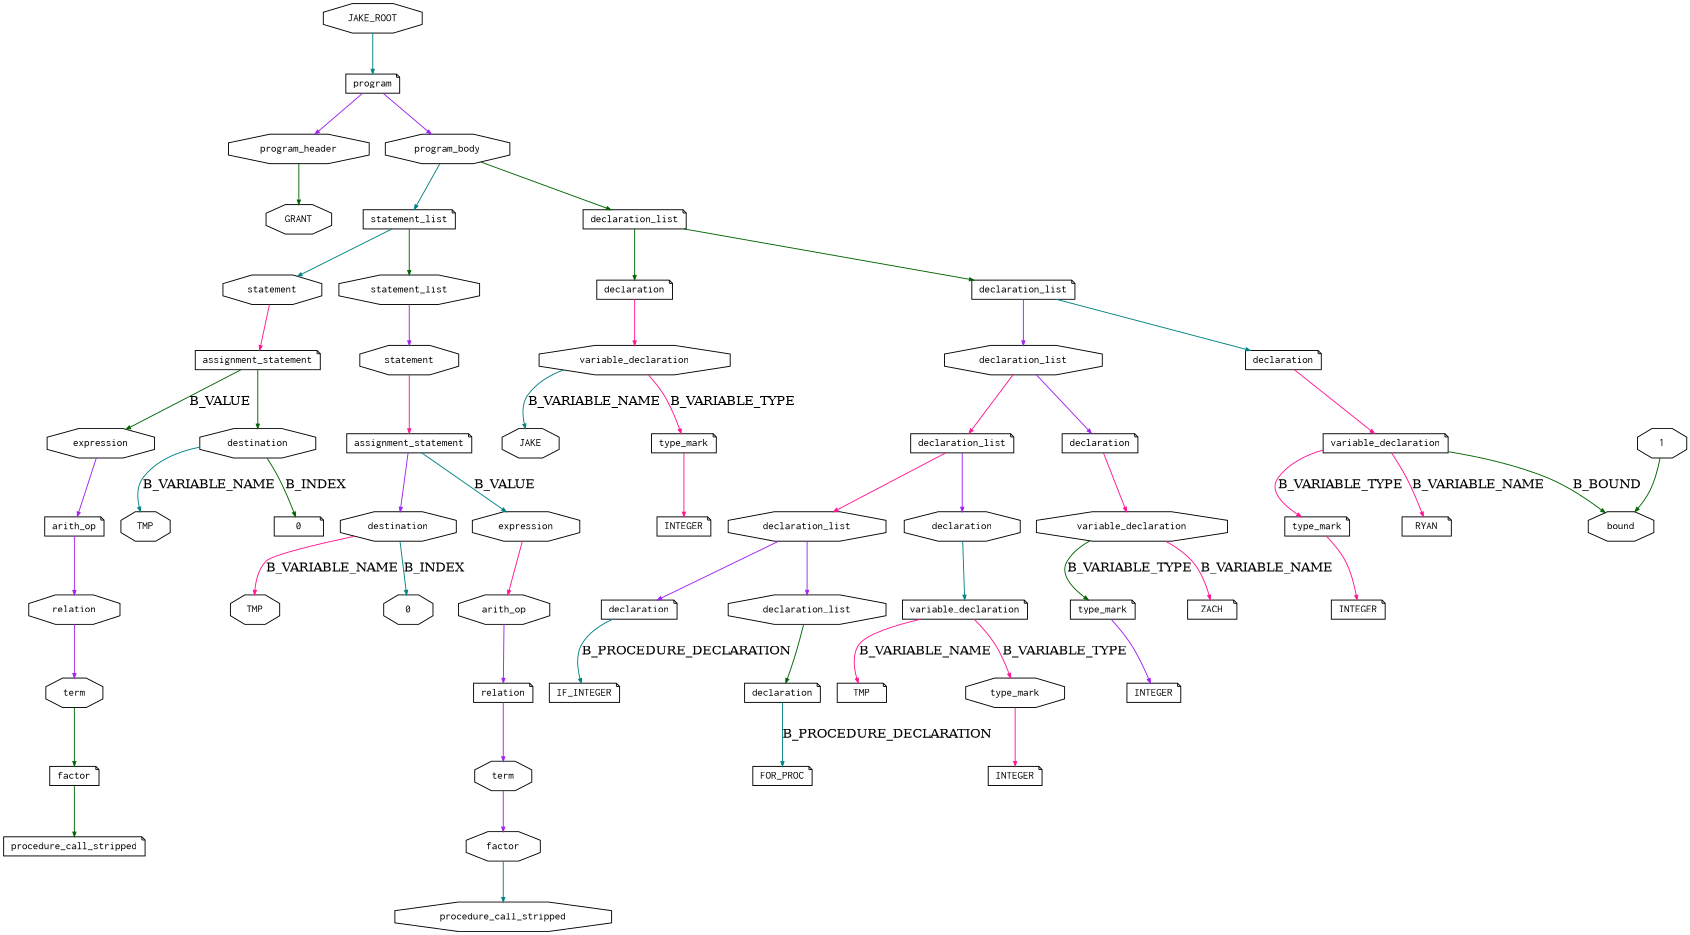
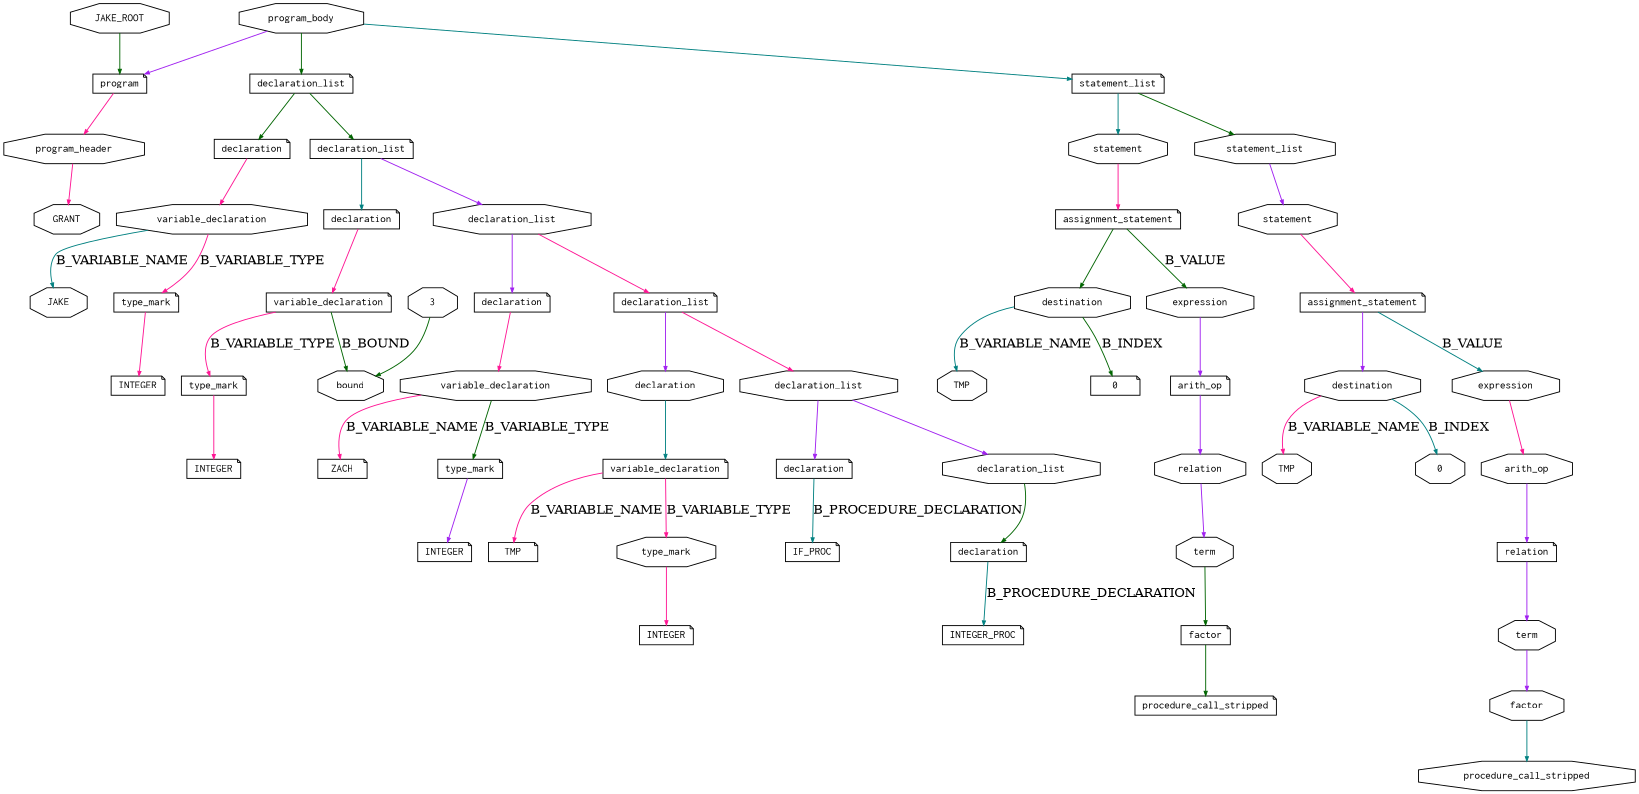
  digraph {
    ranksep=.6
    node [fontname=Courier fontsize=12 shape=note]
    edge [arrowsize=.5 color=deeppink]
    n1 [height=.1 label=JAKE_ROOT shape=octagon]
    n2 [height=.1 label=program]
    n3 [height=.1 label=program_header shape=octagon]
    n4 [height=.1 label=program_body shape=octagon]
    n5 [height=.1 label=GRANT shape=octagon]
    n6 [height=.1 label=declaration_list]
    n7 [height=.1 label=statement_list]
    n8 [height=.1 label=declaration]
    n9 [height=.1 label=declaration_list]
    n10 [height=.1 label=statement shape=octagon]
    n11 [height=.1 label=statement_list shape=octagon]
    n12 [height=.1 label=variable_declaration shape=octagon]
    n13 [height=.1 label=declaration]
    n14 [height=.1 label=declaration_list shape=octagon]
    n15 [height=.1 label=assignment_statement]
    n16 [height=.1 label=statement shape=octagon]
    n17 [height=.1 label=JAKE shape=octagon]
    n18 [height=.1 label=type_mark]
    n19 [height=.1 label=variable_declaration]
    n20 [height=.1 label=declaration]
    n21 [height=.1 label=declaration_list]
    n22 [height=.1 label=destination shape=octagon]
    n23 [height=.1 label=expression shape=octagon]
    n24 [height=.1 label=assignment_statement]
    n25 [height=.1 label=INTEGER]
-   n26 [height=.1 label=RYAN]
    n27 [height=.1 label=type_mark]
    n28 [height=.1 label=bound shape=octagon]
    n29 [height=.1 label=variable_declaration shape=octagon]
    n30 [height=.1 label=declaration shape=octagon]
    n31 [height=.1 label=declaration_list shape=octagon]
    n32 [height=.1 label=TMP shape=octagon]
    n33 [height=.1 label=0]
    n34 [height=.1 label=arith_op]
    n35 [height=.1 label=destination shape=octagon]
    n36 [height=.1 label=expression shape=octagon]
    n37 [height=.1 label=INTEGER]
    n38 [height=.1 label=ZACH]
    n39 [height=.1 label=type_mark]
    n40 [height=.1 label=variable_declaration]
    n41 [height=.1 label=declaration]
    n42 [height=.1 label=declaration_list shape=octagon]
    n43 [height=.1 label=relation shape=octagon]
    n44 [height=.1 label=TMP shape=octagon]
    n45 [height=.1 label=0 shape=octagon]
    n46 [height=.1 label=arith_op shape=octagon]
-   n47 [height=.1 label=1 shape=octagon]
+   n47 [height=.1 label=3 shape=octagon]
    n48 [height=.1 label=INTEGER]
    n49 [height=.1 label=TMP]
    n50 [height=.1 label=type_mark shape=octagon]
-   n51 [height=.1 label=IF_INTEGER]
+   n51 [height=.1 label=IF_PROC]
    n52 [height=.1 label=declaration]
    n53 [height=.1 label=term shape=octagon]
    n54 [height=.1 label=relation]
    n55 [height=.1 label=INTEGER]
-   n56 [height=.1 label=FOR_PROC]
+   n56 [height=.1 label=INTEGER_PROC]
    n57 [height=.1 label=factor]
    n58 [height=.1 label=term shape=octagon]
    n59 [height=.1 label=procedure_call_stripped]
    n60 [height=.1 label=factor shape=octagon]
    n61 [height=.1 label=procedure_call_stripped shape=octagon]
-   n1 -> n2 [color=teal]
-   n2 -> n3 [color=purple]
-   n2 -> n4 [color=purple]
-   n3 -> n5 [color=darkgreen]
+   n1 -> n2 [color=darkgreen]
+   n2 -> n3
+   n4 -> n2 [color=purple]
+   n3 -> n5
    n4 -> n6 [color=darkgreen]
    n4 -> n7 [color=teal]
    n6 -> n8 [color=darkgreen]
    n6 -> n9 [color=darkgreen]
    n7 -> n10 [color=teal]
    n7 -> n11 [color=darkgreen]
    n8 -> n12
    n9 -> n13 [color=teal]
    n9 -> n14 [color=purple]
    n10 -> n15
    n11 -> n16 [color=purple]
    n12 -> n17 [color=teal label=B_VARIABLE_NAME]
    n12 -> n18 [label=B_VARIABLE_TYPE]
    n13 -> n19
    n14 -> n20 [color=purple]
    n14 -> n21
    n15 -> n22 [color=darkgreen]
    n15 -> n23 [color=darkgreen label=B_VALUE]
    n16 -> n24
    n18 -> n25
-   n19 -> n26 [label=B_VARIABLE_NAME]
    n19 -> n27 [label=B_VARIABLE_TYPE]
    n19 -> n28 [color=darkgreen label=B_BOUND]
    n20 -> n29
    n21 -> n30 [color=purple]
    n21 -> n31
    n22 -> n32 [color=teal label=B_VARIABLE_NAME]
    n22 -> n33 [color=darkgreen label=B_INDEX]
    n23 -> n34 [color=purple]
    n24 -> n35 [color=purple]
    n24 -> n36 [color=teal label=B_VALUE]
    n27 -> n37
    n29 -> n38 [label=B_VARIABLE_NAME]
    n29 -> n39 [color=darkgreen label=B_VARIABLE_TYPE]
    n30 -> n40 [color=teal]
    n31 -> n41 [color=purple]
    n31 -> n42 [color=purple]
    n34 -> n43 [color=purple]
    n35 -> n44 [label=B_VARIABLE_NAME]
    n35 -> n45 [color=teal label=B_INDEX]
    n36 -> n46
    n39 -> n48 [color=purple]
    n40 -> n49 [label=B_VARIABLE_NAME]
    n40 -> n50 [label=B_VARIABLE_TYPE]
    n41 -> n51 [color=teal label=B_PROCEDURE_DECLARATION]
    n42 -> n52 [color=darkgreen]
    n43 -> n53 [color=purple]
    n46 -> n54 [color=purple]
    n47 -> n28 [color=darkgreen]
    n50 -> n55
    n52 -> n56 [color=teal label=B_PROCEDURE_DECLARATION]
    n53 -> n57 [color=darkgreen]
    n54 -> n58 [color=purple]
    n57 -> n59 [color=darkgreen]
    n58 -> n60 [color=purple]
    n60 -> n61 [color=teal]
  }
